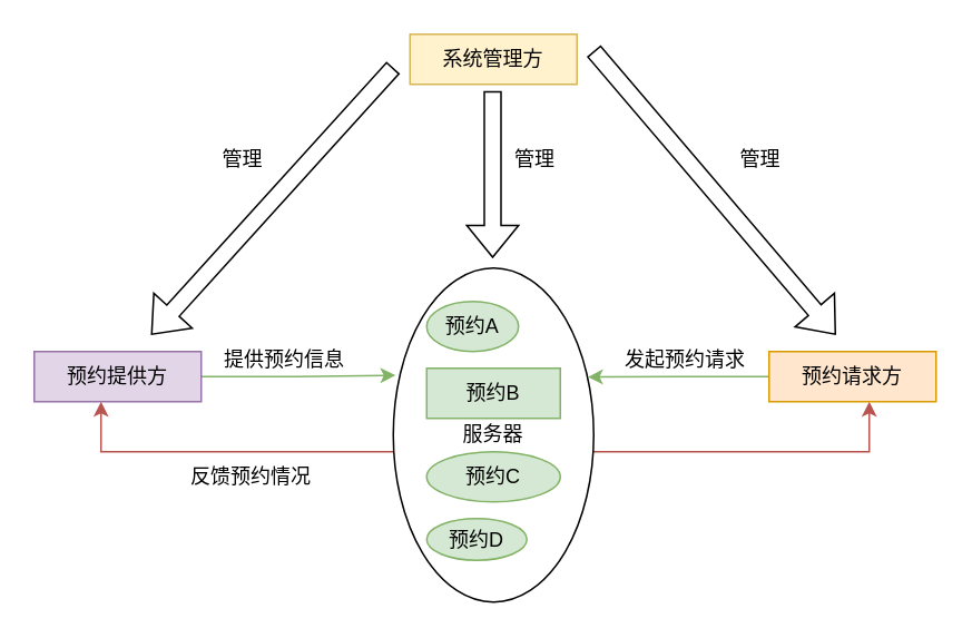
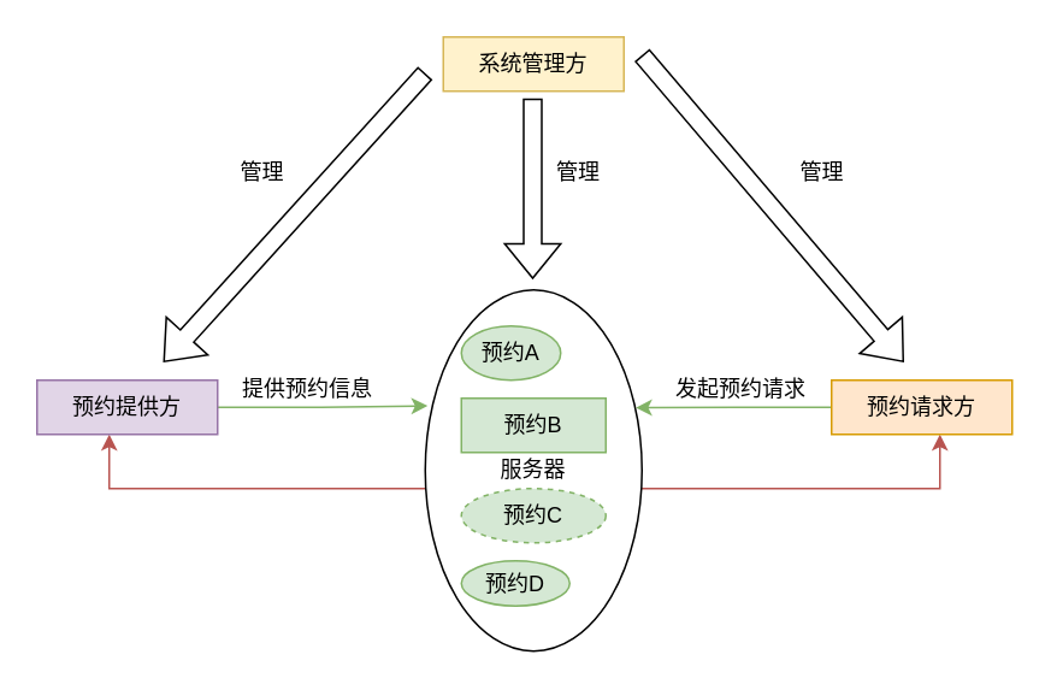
  <mxCell id="0" />
  <mxCell id="1" parent="0" />
  <mxCell id="2" style="edgeStyle=orthogonalEdgeStyle;rounded=0;orthogonalLoop=1;jettySize=auto;html=1;entryX=0.4;entryY=1;entryDx=0;entryDy=0;entryPerimeter=0;fillColor=#f8cecc;strokeColor=#b85450;" edge="1" parent="1" source="4" target="7"><mxGeometry relative="1" as="geometry"><mxPoint x="60" y="260" as="targetPoint" /><Array as="points"><mxPoint x="60" y="270" /></Array></mxGeometry></mxCell>
  <mxCell id="3" style="edgeStyle=orthogonalEdgeStyle;rounded=0;orthogonalLoop=1;jettySize=auto;html=1;entryX=0.6;entryY=1;entryDx=0;entryDy=0;entryPerimeter=0;fillColor=#f8cecc;strokeColor=#b85450;" edge="1" parent="1" source="4" target="9"><mxGeometry relative="1" as="geometry"><mxPoint x="520" y="260" as="targetPoint" /><Array as="points"><mxPoint x="520" y="270" /></Array></mxGeometry></mxCell>
  <mxCell id="4" value="服务器" style="ellipse;whiteSpace=wrap;html=1;" vertex="1" parent="1"><mxGeometry x="235" y="160" width="120" height="200" as="geometry" /></mxCell>
  <mxCell id="5" value="系统管理方" style="rounded=0;whiteSpace=wrap;html=1;fillColor=#fff2cc;strokeColor=#d6b656;" vertex="1" parent="1"><mxGeometry x="245" y="20" width="100" height="30" as="geometry" /></mxCell>
  <mxCell id="6" style="edgeStyle=orthogonalEdgeStyle;rounded=0;orthogonalLoop=1;jettySize=auto;html=1;entryX=0.011;entryY=0.321;entryDx=0;entryDy=0;entryPerimeter=0;fillColor=#d5e8d4;strokeColor=#82b366;" edge="1" parent="1" source="7" target="4"><mxGeometry relative="1" as="geometry" /></mxCell>
  <mxCell id="7" value="预约提供方" style="rounded=0;whiteSpace=wrap;html=1;fillColor=#e1d5e7;strokeColor=#9673a6;" vertex="1" parent="1"><mxGeometry x="20" y="210" width="100" height="30" as="geometry" /></mxCell>
  <mxCell id="8" style="edgeStyle=orthogonalEdgeStyle;rounded=0;orthogonalLoop=1;jettySize=auto;html=1;entryX=0.971;entryY=0.326;entryDx=0;entryDy=0;entryPerimeter=0;fillColor=#d5e8d4;strokeColor=#82b366;" edge="1" parent="1" source="9" target="4"><mxGeometry relative="1" as="geometry" /></mxCell>
  <mxCell id="9" value="预约请求方" style="rounded=0;whiteSpace=wrap;html=1;fillColor=#ffe6cc;strokeColor=#d79b00;" vertex="1" parent="1"><mxGeometry x="460" y="210" width="100" height="30" as="geometry" /></mxCell>
  <mxCell id="10" value="" style="shape=flexArrow;endArrow=classic;html=1;rounded=0;" edge="1" parent="1"><mxGeometry width="50" height="50" relative="1" as="geometry"><mxPoint x="235" y="40" as="sourcePoint" /><mxPoint x="90" y="200" as="targetPoint" /></mxGeometry></mxCell>
  <mxCell id="11" value="" style="shape=flexArrow;endArrow=classic;html=1;rounded=0;" edge="1" parent="1"><mxGeometry width="50" height="50" relative="1" as="geometry"><mxPoint x="355" y="30" as="sourcePoint" /><mxPoint x="500" y="200" as="targetPoint" /></mxGeometry></mxCell>
  <mxCell id="12" value="" style="shape=flexArrow;endArrow=classic;html=1;rounded=0;" edge="1" parent="1"><mxGeometry width="50" height="50" relative="1" as="geometry"><mxPoint x="294.5" y="54" as="sourcePoint" /><mxPoint x="294.5" y="154" as="targetPoint" /></mxGeometry></mxCell>
  <mxCell id="13" value="提供预约信息" style="text;html=1;strokeColor=none;fillColor=none;align=center;verticalAlign=middle;whiteSpace=wrap;rounded=0;" vertex="1" parent="1"><mxGeometry x="130" y="200" width="80" height="30" as="geometry" /></mxCell>
  <mxCell id="14" value="预约A" style="ellipse;whiteSpace=wrap;html=1;fillColor=#d5e8d4;strokeColor=#82b366;" vertex="1" parent="1"><mxGeometry x="255" y="180" width="55" height="30" as="geometry" /></mxCell>
  <mxCell id="15" value="预约B" style="whiteSpace=wrap;html=1;fillColor=#d5e8d4;strokeColor=#82b366;rounded=0;" vertex="1" parent="1"><mxGeometry x="255" y="220" width="80" height="30" as="geometry" /></mxCell>
- <mxCell id="16" value="预约C" style="ellipse;whiteSpace=wrap;html=1;fillColor=#d5e8d4;strokeColor=#82b366;" vertex="1" parent="1"><mxGeometry x="255" y="270" width="80" height="30" as="geometry" /></mxCell>
+ <mxCell id="16" value="预约C" style="ellipse;whiteSpace=wrap;html=1;fillColor=#d5e8d4;strokeColor=#82b366;dashed=1;" vertex="1" parent="1"><mxGeometry x="255" y="270" width="80" height="30" as="geometry" /></mxCell>
  <mxCell id="17" value="预约D" style="ellipse;whiteSpace=wrap;html=1;fillColor=#d5e8d4;strokeColor=#82b366;" vertex="1" parent="1"><mxGeometry x="255" y="310" width="60" height="25" as="geometry" /></mxCell>
  <mxCell id="18" value="发起预约请求" style="text;html=1;strokeColor=none;fillColor=none;align=center;verticalAlign=middle;whiteSpace=wrap;rounded=0;" vertex="1" parent="1"><mxGeometry x="370" y="200" width="80" height="30" as="geometry" /></mxCell>
  <mxCell id="19" value="管理" style="text;html=1;strokeColor=none;fillColor=none;align=center;verticalAlign=middle;whiteSpace=wrap;rounded=0;" vertex="1" parent="1"><mxGeometry x="120" y="80" width="50" height="30" as="geometry" /></mxCell>
  <mxCell id="20" value="管理" style="text;html=1;strokeColor=none;fillColor=none;align=center;verticalAlign=middle;whiteSpace=wrap;rounded=0;" vertex="1" parent="1"><mxGeometry x="295" y="80" width="50" height="30" as="geometry" /></mxCell>
  <mxCell id="21" value="管理" style="text;html=1;strokeColor=none;fillColor=none;align=center;verticalAlign=middle;whiteSpace=wrap;rounded=0;" vertex="1" parent="1"><mxGeometry x="430" y="80" width="50" height="30" as="geometry" /></mxCell>
- <mxCell id="22" value="反馈预约情况" style="text;html=1;strokeColor=none;fillColor=none;align=center;verticalAlign=middle;whiteSpace=wrap;rounded=0;" vertex="1" parent="1"><mxGeometry x="110" y="270" width="80" height="30" as="geometry" /></mxCell>
